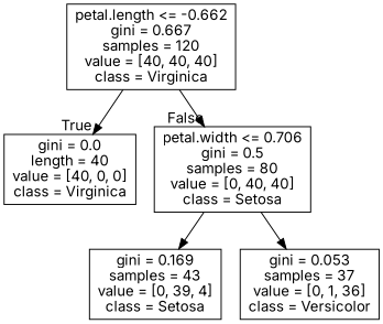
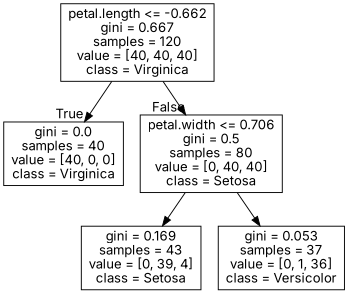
  digraph {
    fontname=Inter
    node [fontname=Inter shape=box]
    edge [fontname=Inter]
    n1 [label="petal.length <= -0.662\ngini = 0.667\nsamples = 120\nvalue = [40, 40, 40]\nclass = Virginica"]
-   n2 [label="gini = 0.0\nlength = 40\nvalue = [40, 0, 0]\nclass = Virginica"]
+   n2 [label="gini = 0.0\nsamples = 40\nvalue = [40, 0, 0]\nclass = Virginica"]
    n3 [label="petal.width <= 0.706\ngini = 0.5\nsamples = 80\nvalue = [0, 40, 40]\nclass = Setosa"]
    n4 [label="gini = 0.169\nsamples = 43\nvalue = [0, 39, 4]\nclass = Setosa"]
    n5 [label="gini = 0.053\nsamples = 37\nvalue = [0, 1, 36]\nclass = Versicolor"]
    n1 -> n2 [headlabel=True labelangle=45 labeldistance=2.5]
    n1 -> n3 [headlabel=False labelangle=-45 labeldistance=2.5]
    n3 -> n4
    n3 -> n5
  }
